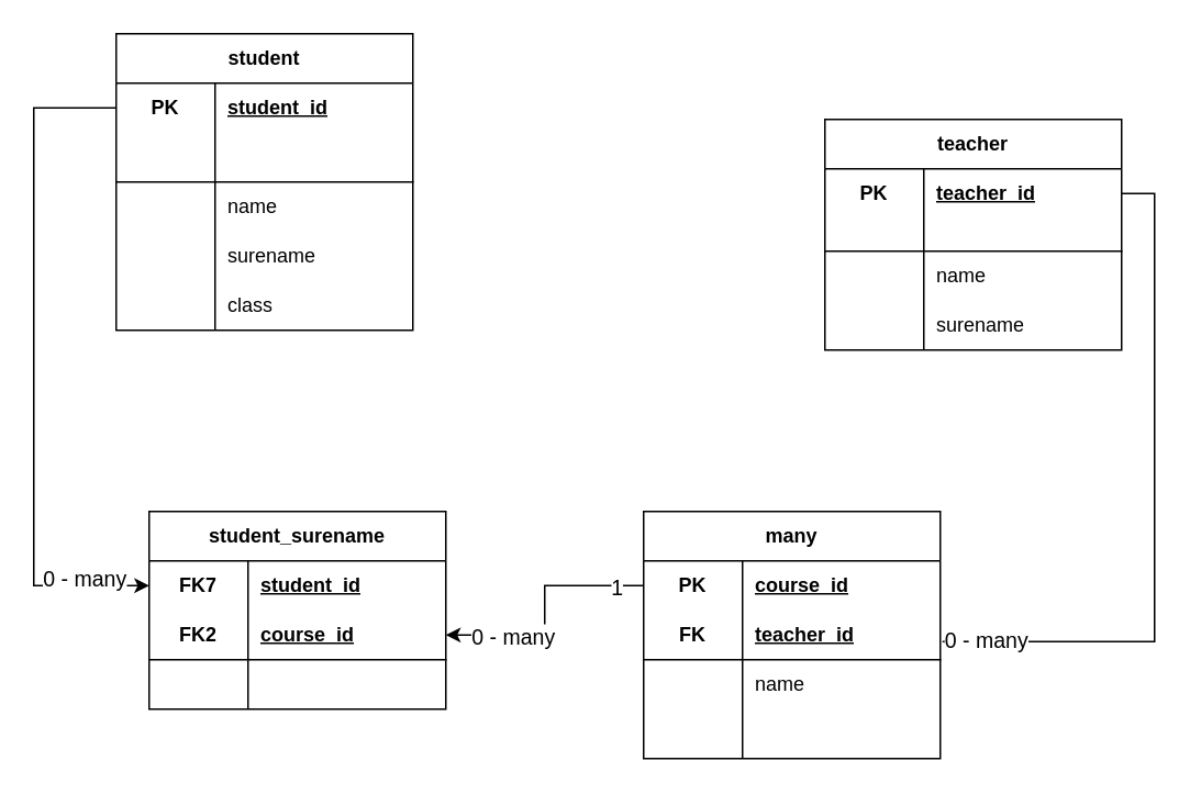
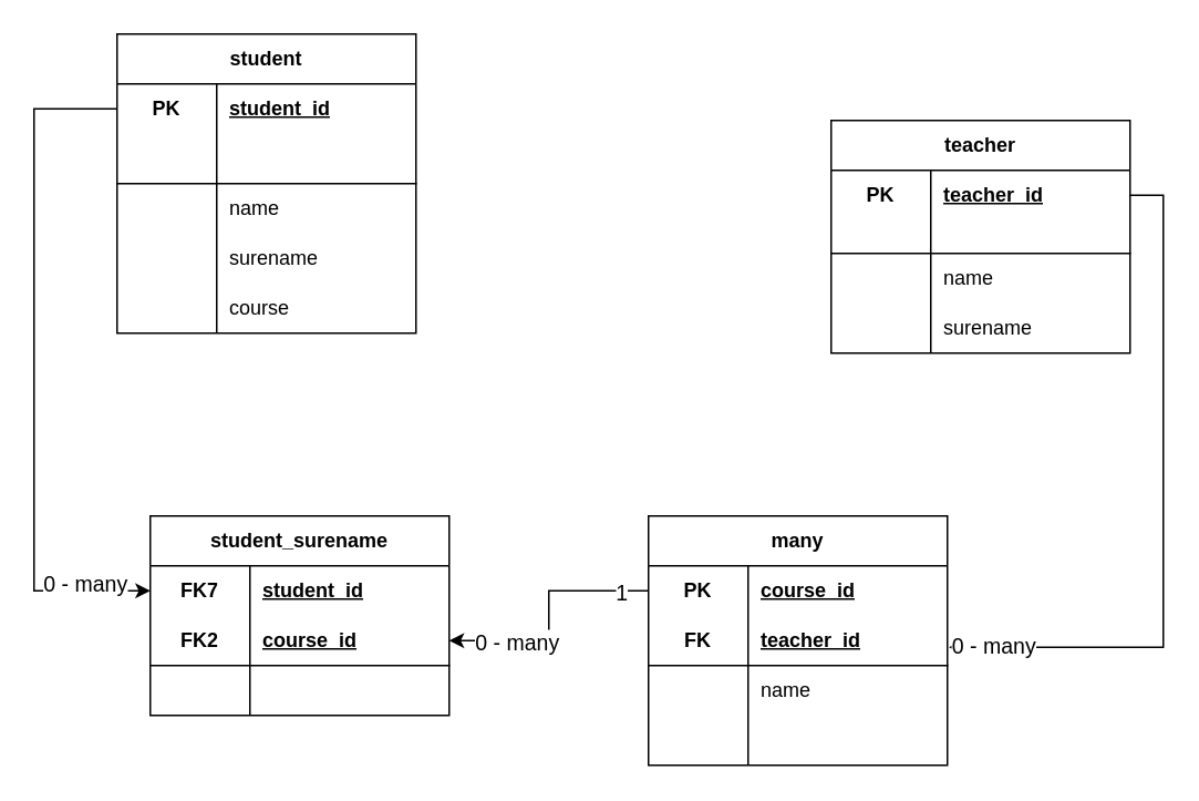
  <mxCell id="0" />
  <mxCell id="1" parent="0" />
  <mxCell id="2" value="student" style="shape=table;startSize=30;container=1;collapsible=1;childLayout=tableLayout;fixedRows=1;rowLines=0;fontStyle=1;align=center;resizeLast=1;html=1;whiteSpace=wrap;" vertex="1" parent="1"><mxGeometry x="70" y="20" width="180" height="180" as="geometry" /></mxCell>
  <mxCell id="3" value="" style="shape=tableRow;horizontal=0;startSize=0;swimlaneHead=0;swimlaneBody=0;fillColor=none;collapsible=0;dropTarget=0;points=[[0,0.5],[1,0.5]];portConstraint=eastwest;top=0;left=0;right=0;bottom=0;html=1;" vertex="1" parent="2"><mxGeometry y="30" width="180" height="30" as="geometry" /></mxCell>
  <mxCell id="4" value="PK" style="shape=partialRectangle;connectable=0;fillColor=none;top=0;left=0;bottom=0;right=0;fontStyle=1;overflow=hidden;html=1;whiteSpace=wrap;" vertex="1" parent="3"><mxGeometry width="60" height="30" as="geometry"><mxRectangle width="60" height="30" as="alternateBounds" /></mxGeometry></mxCell>
  <mxCell id="5" value="student_id" style="shape=partialRectangle;connectable=0;fillColor=none;top=0;left=0;bottom=0;right=0;align=left;spacingLeft=6;fontStyle=5;overflow=hidden;html=1;whiteSpace=wrap;" vertex="1" parent="3"><mxGeometry x="60" width="120" height="30" as="geometry"><mxRectangle width="120" height="30" as="alternateBounds" /></mxGeometry></mxCell>
  <mxCell id="6" value="" style="shape=tableRow;horizontal=0;startSize=0;swimlaneHead=0;swimlaneBody=0;fillColor=none;collapsible=0;dropTarget=0;points=[[0,0.5],[1,0.5]];portConstraint=eastwest;top=0;left=0;right=0;bottom=1;html=1;" vertex="1" parent="2"><mxGeometry y="60" width="180" height="30" as="geometry" /></mxCell>
  <mxCell id="7" value="" style="shape=partialRectangle;connectable=0;fillColor=none;top=0;left=0;bottom=0;right=0;fontStyle=1;overflow=hidden;html=1;whiteSpace=wrap;" vertex="1" parent="6"><mxGeometry width="60" height="30" as="geometry"><mxRectangle width="60" height="30" as="alternateBounds" /></mxGeometry></mxCell>
  <mxCell id="8" value="" style="shape=partialRectangle;connectable=0;fillColor=none;top=0;left=0;bottom=0;right=0;align=left;spacingLeft=6;fontStyle=5;overflow=hidden;html=1;whiteSpace=wrap;" vertex="1" parent="6"><mxGeometry x="60" width="120" height="30" as="geometry"><mxRectangle width="120" height="30" as="alternateBounds" /></mxGeometry></mxCell>
  <mxCell id="9" value="" style="shape=tableRow;horizontal=0;startSize=0;swimlaneHead=0;swimlaneBody=0;fillColor=none;collapsible=0;dropTarget=0;points=[[0,0.5],[1,0.5]];portConstraint=eastwest;top=0;left=0;right=0;bottom=0;html=1;" vertex="1" parent="2"><mxGeometry y="90" width="180" height="30" as="geometry" /></mxCell>
  <mxCell id="10" value="" style="shape=partialRectangle;connectable=0;fillColor=none;top=0;left=0;bottom=0;right=0;editable=1;overflow=hidden;html=1;whiteSpace=wrap;" vertex="1" parent="9"><mxGeometry width="60" height="30" as="geometry"><mxRectangle width="60" height="30" as="alternateBounds" /></mxGeometry></mxCell>
  <mxCell id="11" value="name" style="shape=partialRectangle;connectable=0;fillColor=none;top=0;left=0;bottom=0;right=0;align=left;spacingLeft=6;overflow=hidden;html=1;whiteSpace=wrap;" vertex="1" parent="9"><mxGeometry x="60" width="120" height="30" as="geometry"><mxRectangle width="120" height="30" as="alternateBounds" /></mxGeometry></mxCell>
  <mxCell id="12" value="" style="shape=tableRow;horizontal=0;startSize=0;swimlaneHead=0;swimlaneBody=0;fillColor=none;collapsible=0;dropTarget=0;points=[[0,0.5],[1,0.5]];portConstraint=eastwest;top=0;left=0;right=0;bottom=0;html=1;" vertex="1" parent="2"><mxGeometry y="120" width="180" height="30" as="geometry" /></mxCell>
  <mxCell id="13" value="" style="shape=partialRectangle;connectable=0;fillColor=none;top=0;left=0;bottom=0;right=0;editable=1;overflow=hidden;html=1;whiteSpace=wrap;" vertex="1" parent="12"><mxGeometry width="60" height="30" as="geometry"><mxRectangle width="60" height="30" as="alternateBounds" /></mxGeometry></mxCell>
  <mxCell id="14" value="surename" style="shape=partialRectangle;connectable=0;fillColor=none;top=0;left=0;bottom=0;right=0;align=left;spacingLeft=6;overflow=hidden;html=1;whiteSpace=wrap;" vertex="1" parent="12"><mxGeometry x="60" width="120" height="30" as="geometry"><mxRectangle width="120" height="30" as="alternateBounds" /></mxGeometry></mxCell>
  <mxCell id="15" value="" style="shape=tableRow;horizontal=0;startSize=0;swimlaneHead=0;swimlaneBody=0;fillColor=none;collapsible=0;dropTarget=0;points=[[0,0.5],[1,0.5]];portConstraint=eastwest;top=0;left=0;right=0;bottom=0;html=1;" vertex="1" parent="2"><mxGeometry y="150" width="180" height="30" as="geometry" /></mxCell>
  <mxCell id="16" value="" style="shape=partialRectangle;connectable=0;fillColor=none;top=0;left=0;bottom=0;right=0;editable=1;overflow=hidden;html=1;whiteSpace=wrap;" vertex="1" parent="15"><mxGeometry width="60" height="30" as="geometry"><mxRectangle width="60" height="30" as="alternateBounds" /></mxGeometry></mxCell>
- <mxCell id="17" value="class" style="shape=partialRectangle;connectable=0;fillColor=none;top=0;left=0;bottom=0;right=0;align=left;spacingLeft=6;overflow=hidden;html=1;whiteSpace=wrap;" vertex="1" parent="15"><mxGeometry x="60" width="120" height="30" as="geometry"><mxRectangle width="120" height="30" as="alternateBounds" /></mxGeometry></mxCell>
+ <mxCell id="17" value="course" style="shape=partialRectangle;connectable=0;fillColor=none;top=0;left=0;bottom=0;right=0;align=left;spacingLeft=6;overflow=hidden;html=1;whiteSpace=wrap;" vertex="1" parent="15"><mxGeometry x="60" width="120" height="30" as="geometry"><mxRectangle width="120" height="30" as="alternateBounds" /></mxGeometry></mxCell>
  <mxCell id="18" value="teacher" style="shape=table;startSize=30;container=1;collapsible=1;childLayout=tableLayout;fixedRows=1;rowLines=0;fontStyle=1;align=center;resizeLast=1;html=1;whiteSpace=wrap;" vertex="1" parent="1"><mxGeometry x="500" y="72" width="180" height="140" as="geometry" /></mxCell>
  <mxCell id="19" value="" style="shape=tableRow;horizontal=0;startSize=0;swimlaneHead=0;swimlaneBody=0;fillColor=none;collapsible=0;dropTarget=0;points=[[0,0.5],[1,0.5]];portConstraint=eastwest;top=0;left=0;right=0;bottom=0;html=1;" vertex="1" parent="18"><mxGeometry y="30" width="180" height="30" as="geometry" /></mxCell>
  <mxCell id="20" value="PK" style="shape=partialRectangle;connectable=0;fillColor=none;top=0;left=0;bottom=0;right=0;fontStyle=1;overflow=hidden;html=1;whiteSpace=wrap;" vertex="1" parent="19"><mxGeometry width="60" height="30" as="geometry"><mxRectangle width="60" height="30" as="alternateBounds" /></mxGeometry></mxCell>
  <mxCell id="21" value="teacher_id" style="shape=partialRectangle;connectable=0;fillColor=none;top=0;left=0;bottom=0;right=0;align=left;spacingLeft=6;fontStyle=5;overflow=hidden;html=1;whiteSpace=wrap;" vertex="1" parent="19"><mxGeometry x="60" width="120" height="30" as="geometry"><mxRectangle width="120" height="30" as="alternateBounds" /></mxGeometry></mxCell>
  <mxCell id="22" value="" style="shape=tableRow;horizontal=0;startSize=0;swimlaneHead=0;swimlaneBody=0;fillColor=none;collapsible=0;dropTarget=0;points=[[0,0.5],[1,0.5]];portConstraint=eastwest;top=0;left=0;right=0;bottom=1;html=1;" vertex="1" parent="18"><mxGeometry y="60" width="180" height="20" as="geometry" /></mxCell>
  <mxCell id="23" value="" style="shape=partialRectangle;connectable=0;fillColor=none;top=0;left=0;bottom=0;right=0;fontStyle=1;overflow=hidden;html=1;whiteSpace=wrap;" vertex="1" parent="22"><mxGeometry width="60" height="20" as="geometry"><mxRectangle width="60" height="20" as="alternateBounds" /></mxGeometry></mxCell>
  <mxCell id="24" value="" style="shape=partialRectangle;connectable=0;fillColor=none;top=0;left=0;bottom=0;right=0;align=left;spacingLeft=6;fontStyle=5;overflow=hidden;html=1;whiteSpace=wrap;" vertex="1" parent="22"><mxGeometry x="60" width="120" height="20" as="geometry"><mxRectangle width="120" height="20" as="alternateBounds" /></mxGeometry></mxCell>
  <mxCell id="25" value="" style="shape=tableRow;horizontal=0;startSize=0;swimlaneHead=0;swimlaneBody=0;fillColor=none;collapsible=0;dropTarget=0;points=[[0,0.5],[1,0.5]];portConstraint=eastwest;top=0;left=0;right=0;bottom=0;html=1;" vertex="1" parent="18"><mxGeometry y="80" width="180" height="30" as="geometry" /></mxCell>
  <mxCell id="26" value="" style="shape=partialRectangle;connectable=0;fillColor=none;top=0;left=0;bottom=0;right=0;editable=1;overflow=hidden;html=1;whiteSpace=wrap;" vertex="1" parent="25"><mxGeometry width="60" height="30" as="geometry"><mxRectangle width="60" height="30" as="alternateBounds" /></mxGeometry></mxCell>
  <mxCell id="27" value="name" style="shape=partialRectangle;connectable=0;fillColor=none;top=0;left=0;bottom=0;right=0;align=left;spacingLeft=6;overflow=hidden;html=1;whiteSpace=wrap;" vertex="1" parent="25"><mxGeometry x="60" width="120" height="30" as="geometry"><mxRectangle width="120" height="30" as="alternateBounds" /></mxGeometry></mxCell>
  <mxCell id="28" value="" style="shape=tableRow;horizontal=0;startSize=0;swimlaneHead=0;swimlaneBody=0;fillColor=none;collapsible=0;dropTarget=0;points=[[0,0.5],[1,0.5]];portConstraint=eastwest;top=0;left=0;right=0;bottom=0;html=1;" vertex="1" parent="18"><mxGeometry y="110" width="180" height="30" as="geometry" /></mxCell>
  <mxCell id="29" value="" style="shape=partialRectangle;connectable=0;fillColor=none;top=0;left=0;bottom=0;right=0;editable=1;overflow=hidden;html=1;whiteSpace=wrap;" vertex="1" parent="28"><mxGeometry width="60" height="30" as="geometry"><mxRectangle width="60" height="30" as="alternateBounds" /></mxGeometry></mxCell>
  <mxCell id="30" value="surename" style="shape=partialRectangle;connectable=0;fillColor=none;top=0;left=0;bottom=0;right=0;align=left;spacingLeft=6;overflow=hidden;html=1;whiteSpace=wrap;" vertex="1" parent="28"><mxGeometry x="60" width="120" height="30" as="geometry"><mxRectangle width="120" height="30" as="alternateBounds" /></mxGeometry></mxCell>
  <mxCell id="31" value="many" style="shape=table;startSize=30;container=1;collapsible=1;childLayout=tableLayout;fixedRows=1;rowLines=0;fontStyle=1;align=center;resizeLast=1;html=1;whiteSpace=wrap;" vertex="1" parent="1"><mxGeometry x="390" y="310" width="180" height="150" as="geometry" /></mxCell>
  <mxCell id="32" value="" style="shape=tableRow;horizontal=0;startSize=0;swimlaneHead=0;swimlaneBody=0;fillColor=none;collapsible=0;dropTarget=0;points=[[0,0.5],[1,0.5]];portConstraint=eastwest;top=0;left=0;right=0;bottom=0;html=1;" vertex="1" parent="31"><mxGeometry y="30" width="180" height="30" as="geometry" /></mxCell>
  <mxCell id="33" value="PK" style="shape=partialRectangle;connectable=0;fillColor=none;top=0;left=0;bottom=0;right=0;fontStyle=1;overflow=hidden;html=1;whiteSpace=wrap;" vertex="1" parent="32"><mxGeometry width="60" height="30" as="geometry"><mxRectangle width="60" height="30" as="alternateBounds" /></mxGeometry></mxCell>
  <mxCell id="34" value="course_id" style="shape=partialRectangle;connectable=0;fillColor=none;top=0;left=0;bottom=0;right=0;align=left;spacingLeft=6;fontStyle=5;overflow=hidden;html=1;whiteSpace=wrap;" vertex="1" parent="32"><mxGeometry x="60" width="120" height="30" as="geometry"><mxRectangle width="120" height="30" as="alternateBounds" /></mxGeometry></mxCell>
  <mxCell id="35" value="" style="shape=tableRow;horizontal=0;startSize=0;swimlaneHead=0;swimlaneBody=0;fillColor=none;collapsible=0;dropTarget=0;points=[[0,0.5],[1,0.5]];portConstraint=eastwest;top=0;left=0;right=0;bottom=1;html=1;" vertex="1" parent="31"><mxGeometry y="60" width="180" height="30" as="geometry" /></mxCell>
  <mxCell id="36" value="FK" style="shape=partialRectangle;connectable=0;fillColor=none;top=0;left=0;bottom=0;right=0;fontStyle=1;overflow=hidden;html=1;whiteSpace=wrap;" vertex="1" parent="35"><mxGeometry width="60" height="30" as="geometry"><mxRectangle width="60" height="30" as="alternateBounds" /></mxGeometry></mxCell>
  <mxCell id="37" value="teacher_id" style="shape=partialRectangle;connectable=0;fillColor=none;top=0;left=0;bottom=0;right=0;align=left;spacingLeft=6;fontStyle=5;overflow=hidden;html=1;whiteSpace=wrap;" vertex="1" parent="35"><mxGeometry x="60" width="120" height="30" as="geometry"><mxRectangle width="120" height="30" as="alternateBounds" /></mxGeometry></mxCell>
  <mxCell id="38" value="" style="shape=tableRow;horizontal=0;startSize=0;swimlaneHead=0;swimlaneBody=0;fillColor=none;collapsible=0;dropTarget=0;points=[[0,0.5],[1,0.5]];portConstraint=eastwest;top=0;left=0;right=0;bottom=0;html=1;" vertex="1" parent="31"><mxGeometry y="90" width="180" height="30" as="geometry" /></mxCell>
  <mxCell id="39" value="" style="shape=partialRectangle;connectable=0;fillColor=none;top=0;left=0;bottom=0;right=0;editable=1;overflow=hidden;html=1;whiteSpace=wrap;" vertex="1" parent="38"><mxGeometry width="60" height="30" as="geometry"><mxRectangle width="60" height="30" as="alternateBounds" /></mxGeometry></mxCell>
  <mxCell id="40" value="name" style="shape=partialRectangle;connectable=0;fillColor=none;top=0;left=0;bottom=0;right=0;align=left;spacingLeft=6;overflow=hidden;html=1;whiteSpace=wrap;" vertex="1" parent="38"><mxGeometry x="60" width="120" height="30" as="geometry"><mxRectangle width="120" height="30" as="alternateBounds" /></mxGeometry></mxCell>
  <mxCell id="41" value="" style="shape=tableRow;horizontal=0;startSize=0;swimlaneHead=0;swimlaneBody=0;fillColor=none;collapsible=0;dropTarget=0;points=[[0,0.5],[1,0.5]];portConstraint=eastwest;top=0;left=0;right=0;bottom=0;html=1;" vertex="1" parent="31"><mxGeometry y="120" width="180" height="30" as="geometry" /></mxCell>
  <mxCell id="42" value="" style="shape=partialRectangle;connectable=0;fillColor=none;top=0;left=0;bottom=0;right=0;editable=1;overflow=hidden;html=1;whiteSpace=wrap;" vertex="1" parent="41"><mxGeometry width="60" height="30" as="geometry"><mxRectangle width="60" height="30" as="alternateBounds" /></mxGeometry></mxCell>
  <mxCell id="43" value="" style="shape=partialRectangle;connectable=0;fillColor=none;top=0;left=0;bottom=0;right=0;align=left;spacingLeft=6;overflow=hidden;html=1;whiteSpace=wrap;" vertex="1" parent="41"><mxGeometry x="60" width="120" height="30" as="geometry"><mxRectangle width="120" height="30" as="alternateBounds" /></mxGeometry></mxCell>
  <mxCell id="44" value="student_surename" style="shape=table;startSize=30;container=1;collapsible=1;childLayout=tableLayout;fixedRows=1;rowLines=0;fontStyle=1;align=center;resizeLast=1;html=1;whiteSpace=wrap;" vertex="1" parent="1"><mxGeometry x="90" y="310" width="180" height="120" as="geometry" /></mxCell>
  <mxCell id="45" value="" style="shape=tableRow;horizontal=0;startSize=0;swimlaneHead=0;swimlaneBody=0;fillColor=none;collapsible=0;dropTarget=0;points=[[0,0.5],[1,0.5]];portConstraint=eastwest;top=0;left=0;right=0;bottom=0;html=1;" vertex="1" parent="44"><mxGeometry y="30" width="180" height="30" as="geometry" /></mxCell>
  <mxCell id="46" value="FK7" style="shape=partialRectangle;connectable=0;fillColor=none;top=0;left=0;bottom=0;right=0;fontStyle=1;overflow=hidden;html=1;whiteSpace=wrap;" vertex="1" parent="45"><mxGeometry width="60" height="30" as="geometry"><mxRectangle width="60" height="30" as="alternateBounds" /></mxGeometry></mxCell>
  <mxCell id="47" value="student_id" style="shape=partialRectangle;connectable=0;fillColor=none;top=0;left=0;bottom=0;right=0;align=left;spacingLeft=6;fontStyle=5;overflow=hidden;html=1;whiteSpace=wrap;" vertex="1" parent="45"><mxGeometry x="60" width="120" height="30" as="geometry"><mxRectangle width="120" height="30" as="alternateBounds" /></mxGeometry></mxCell>
  <mxCell id="48" value="" style="shape=tableRow;horizontal=0;startSize=0;swimlaneHead=0;swimlaneBody=0;fillColor=none;collapsible=0;dropTarget=0;points=[[0,0.5],[1,0.5]];portConstraint=eastwest;top=0;left=0;right=0;bottom=1;html=1;" vertex="1" parent="44"><mxGeometry y="60" width="180" height="30" as="geometry" /></mxCell>
  <mxCell id="49" value="FK2" style="shape=partialRectangle;connectable=0;fillColor=none;top=0;left=0;bottom=0;right=0;fontStyle=1;overflow=hidden;html=1;whiteSpace=wrap;" vertex="1" parent="48"><mxGeometry width="60" height="30" as="geometry"><mxRectangle width="60" height="30" as="alternateBounds" /></mxGeometry></mxCell>
  <mxCell id="50" value="course_id" style="shape=partialRectangle;connectable=0;fillColor=none;top=0;left=0;bottom=0;right=0;align=left;spacingLeft=6;fontStyle=5;overflow=hidden;html=1;whiteSpace=wrap;" vertex="1" parent="48"><mxGeometry x="60" width="120" height="30" as="geometry"><mxRectangle width="120" height="30" as="alternateBounds" /></mxGeometry></mxCell>
  <mxCell id="51" value="" style="shape=tableRow;horizontal=0;startSize=0;swimlaneHead=0;swimlaneBody=0;fillColor=none;collapsible=0;dropTarget=0;points=[[0,0.5],[1,0.5]];portConstraint=eastwest;top=0;left=0;right=0;bottom=0;html=1;" vertex="1" parent="44"><mxGeometry y="90" width="180" height="30" as="geometry" /></mxCell>
  <mxCell id="52" value="" style="shape=partialRectangle;connectable=0;fillColor=none;top=0;left=0;bottom=0;right=0;editable=1;overflow=hidden;html=1;whiteSpace=wrap;" vertex="1" parent="51"><mxGeometry width="60" height="30" as="geometry"><mxRectangle width="60" height="30" as="alternateBounds" /></mxGeometry></mxCell>
  <mxCell id="53" value="" style="shape=partialRectangle;connectable=0;fillColor=none;top=0;left=0;bottom=0;right=0;align=left;spacingLeft=6;overflow=hidden;html=1;whiteSpace=wrap;" vertex="1" parent="51"><mxGeometry x="60" width="120" height="30" as="geometry"><mxRectangle width="120" height="30" as="alternateBounds" /></mxGeometry></mxCell>
  <mxCell id="54" style="edgeStyle=orthogonalEdgeStyle;rounded=0;orthogonalLoop=1;jettySize=auto;html=1;exitX=0;exitY=0.5;exitDx=0;exitDy=0;entryX=0;entryY=0.5;entryDx=0;entryDy=0;" edge="1" parent="1" source="3" target="45"><mxGeometry relative="1" as="geometry"><Array as="points"><mxPoint x="20" y="65" /><mxPoint x="20" y="355" /></Array></mxGeometry></mxCell>
  <mxCell id="55" value="&lt;font style=&quot;font-size: 13px;&quot;&gt;0 - many&lt;/font&gt;" style="edgeLabel;html=1;align=center;verticalAlign=middle;resizable=0;points=[];" vertex="1" connectable="0" parent="54"><mxGeometry x="0.825" y="-1" relative="1" as="geometry"><mxPoint x="-4" y="-6" as="offset" /></mxGeometry></mxCell>
  <mxCell id="56" style="edgeStyle=orthogonalEdgeStyle;rounded=0;orthogonalLoop=1;jettySize=auto;html=1;exitX=0;exitY=0.5;exitDx=0;exitDy=0;entryX=1;entryY=0.5;entryDx=0;entryDy=0;" edge="1" parent="1" source="32" target="48"><mxGeometry relative="1" as="geometry" /></mxCell>
  <mxCell id="57" value="1" style="edgeLabel;html=1;align=center;verticalAlign=middle;resizable=0;points=[];fontSize=13;" vertex="1" connectable="0" parent="56"><mxGeometry x="-0.776" relative="1" as="geometry"><mxPoint as="offset" /></mxGeometry></mxCell>
  <mxCell id="58" value="&lt;font style=&quot;font-size: 13px;&quot;&gt;0 - many&lt;/font&gt;" style="edgeLabel;html=1;align=center;verticalAlign=middle;resizable=0;points=[];" vertex="1" connectable="0" parent="56"><mxGeometry x="0.757" relative="1" as="geometry"><mxPoint x="22" as="offset" /></mxGeometry></mxCell>
  <mxCell id="59" style="edgeStyle=orthogonalEdgeStyle;rounded=0;orthogonalLoop=1;jettySize=auto;html=1;exitX=1;exitY=0.5;exitDx=0;exitDy=0;entryX=1.005;entryY=0.632;entryDx=0;entryDy=0;entryPerimeter=0;" edge="1" parent="1" source="19" target="35"><mxGeometry relative="1" as="geometry"><Array as="points"><mxPoint x="700" y="117" /><mxPoint x="700" y="389" /></Array></mxGeometry></mxCell>
  <mxCell id="60" value="0 - many" style="edgeLabel;html=1;align=center;verticalAlign=middle;resizable=0;points=[];fontSize=13;" vertex="1" connectable="0" parent="59"><mxGeometry x="0.877" y="-1" relative="1" as="geometry"><mxPoint as="offset" /></mxGeometry></mxCell>
